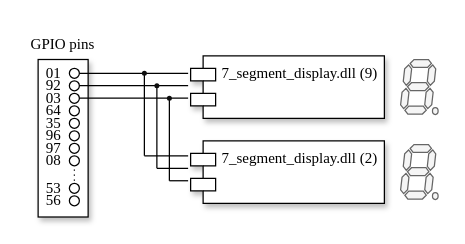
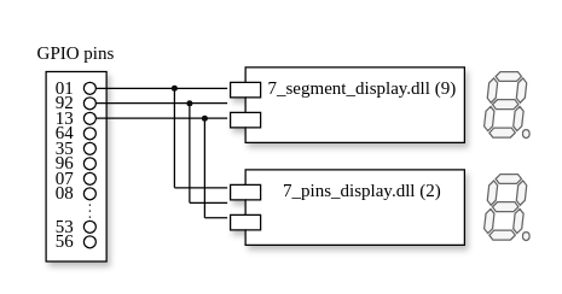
  <mxCell id="0" />
  <mxCell id="1" parent="0" />
  <mxCell id="2" value="" style="rounded=0;whiteSpace=wrap;html=1;shadow=1;" vertex="1" parent="1"><mxGeometry x="30" y="47" width="40" height="126" as="geometry" /></mxCell>
  <mxCell id="3" value="7_segment_display.dll (9)" style="shape=module;align=left;spacingLeft=20;align=center;verticalAlign=top;whiteSpace=wrap;html=1;fontFamily=Computer Modern;shadow=1;" vertex="1" parent="1"><mxGeometry x="152" y="44" width="155" height="50" as="geometry" /></mxCell>
  <mxCell id="4" value="" style="ellipse;whiteSpace=wrap;html=1;aspect=fixed;fontFamily=Computer Modern;" vertex="1" parent="1"><mxGeometry x="55" y="54" width="8" height="8" as="geometry" /></mxCell>
  <mxCell id="5" value="" style="ellipse;whiteSpace=wrap;html=1;aspect=fixed;fontFamily=Computer Modern;" vertex="1" parent="1"><mxGeometry x="55" y="64" width="8" height="8" as="geometry" /></mxCell>
  <mxCell id="6" value="" style="ellipse;whiteSpace=wrap;html=1;aspect=fixed;fontFamily=Computer Modern;" vertex="1" parent="1"><mxGeometry x="55" y="74" width="8" height="8" as="geometry" /></mxCell>
  <mxCell id="7" value="" style="ellipse;whiteSpace=wrap;html=1;aspect=fixed;fontFamily=Computer Modern;" vertex="1" parent="1"><mxGeometry x="55" y="84" width="8" height="8" as="geometry" /></mxCell>
  <mxCell id="8" value="" style="ellipse;whiteSpace=wrap;html=1;aspect=fixed;fontFamily=Computer Modern;" vertex="1" parent="1"><mxGeometry x="55" y="94" width="8" height="8" as="geometry" /></mxCell>
  <mxCell id="9" value="" style="ellipse;whiteSpace=wrap;html=1;aspect=fixed;fontFamily=Computer Modern;" vertex="1" parent="1"><mxGeometry x="55" y="104" width="8" height="8" as="geometry" /></mxCell>
  <mxCell id="10" value="" style="ellipse;whiteSpace=wrap;html=1;aspect=fixed;fontFamily=Computer Modern;" vertex="1" parent="1"><mxGeometry x="55" y="114" width="8" height="8" as="geometry" /></mxCell>
  <mxCell id="11" value="" style="ellipse;whiteSpace=wrap;html=1;aspect=fixed;fontFamily=Computer Modern;" vertex="1" parent="1"><mxGeometry x="55" y="124" width="8" height="8" as="geometry" /></mxCell>
  <mxCell id="12" value="01" style="text;html=1;strokeColor=none;fillColor=none;align=center;verticalAlign=middle;whiteSpace=wrap;rounded=0;fontFamily=Computer Modern;" vertex="1" parent="1"><mxGeometry x="40" y="52" width="5" height="12" as="geometry" /></mxCell>
  <mxCell id="13" value="92" style="text;html=1;strokeColor=none;fillColor=none;align=center;verticalAlign=middle;whiteSpace=wrap;rounded=0;fontFamily=Computer Modern;" vertex="1" parent="1"><mxGeometry x="40" y="62" width="5" height="12" as="geometry" /></mxCell>
- <mxCell id="14" value="03" style="text;html=1;strokeColor=none;fillColor=none;align=center;verticalAlign=middle;whiteSpace=wrap;rounded=0;fontFamily=Computer Modern;" vertex="1" parent="1"><mxGeometry x="40" y="72" width="5" height="12" as="geometry" /></mxCell>
+ <mxCell id="14" value="13" style="text;html=1;strokeColor=none;fillColor=none;align=center;verticalAlign=middle;whiteSpace=wrap;rounded=0;fontFamily=Computer Modern;" vertex="1" parent="1"><mxGeometry x="40" y="72" width="5" height="12" as="geometry" /></mxCell>
  <mxCell id="15" value="64" style="text;html=1;strokeColor=none;fillColor=none;align=center;verticalAlign=middle;whiteSpace=wrap;rounded=0;fontFamily=Computer Modern;" vertex="1" parent="1"><mxGeometry x="40" y="82" width="5" height="12" as="geometry" /></mxCell>
  <mxCell id="16" value="35" style="text;html=1;strokeColor=none;fillColor=none;align=center;verticalAlign=middle;whiteSpace=wrap;rounded=0;fontFamily=Computer Modern;" vertex="1" parent="1"><mxGeometry x="40" y="92" width="5" height="12" as="geometry" /></mxCell>
  <mxCell id="17" value="96&lt;br&gt;" style="text;html=1;strokeColor=none;fillColor=none;align=center;verticalAlign=middle;whiteSpace=wrap;rounded=0;fontFamily=Computer Modern;" vertex="1" parent="1"><mxGeometry x="40" y="102" width="5" height="12" as="geometry" /></mxCell>
- <mxCell id="18" value="97" style="text;html=1;strokeColor=none;fillColor=none;align=center;verticalAlign=middle;whiteSpace=wrap;rounded=0;fontFamily=Computer Modern;" vertex="1" parent="1"><mxGeometry x="40" y="112" width="5" height="12" as="geometry" /></mxCell>
+ <mxCell id="18" value="07" style="text;html=1;strokeColor=none;fillColor=none;align=center;verticalAlign=middle;whiteSpace=wrap;rounded=0;fontFamily=Computer Modern;" vertex="1" parent="1"><mxGeometry x="40" y="112" width="5" height="12" as="geometry" /></mxCell>
  <mxCell id="19" value="08" style="text;html=1;strokeColor=none;fillColor=none;align=center;verticalAlign=middle;whiteSpace=wrap;rounded=0;fontFamily=Computer Modern;" vertex="1" parent="1"><mxGeometry x="40" y="122" width="5" height="12" as="geometry" /></mxCell>
- <mxCell id="20" value="7_segment_display.dll (2)" style="shape=module;align=left;spacingLeft=20;align=center;verticalAlign=top;whiteSpace=wrap;html=1;fontFamily=Computer Modern;shadow=1;" vertex="1" parent="1"><mxGeometry x="152" y="112" width="155" height="50" as="geometry" /></mxCell>
+ <mxCell id="20" value="7_pins_display.dll (2)" style="shape=module;align=left;spacingLeft=20;align=center;verticalAlign=top;whiteSpace=wrap;html=1;fontFamily=Computer Modern;shadow=1;" vertex="1" parent="1"><mxGeometry x="152" y="112" width="155" height="50" as="geometry" /></mxCell>
  <mxCell id="21" value="" style="endArrow=none;html=1;rounded=0;exitX=1;exitY=0.5;exitDx=0;exitDy=0;fontFamily=Computer Modern;" edge="1" parent="1" source="4"><mxGeometry width="50" height="50" relative="1" as="geometry"><mxPoint x="80" y="104" as="sourcePoint" /><mxPoint x="150" y="58" as="targetPoint" /></mxGeometry></mxCell>
  <mxCell id="22" value="" style="endArrow=none;html=1;rounded=0;exitX=1;exitY=0.5;exitDx=0;exitDy=0;fontFamily=Computer Modern;" edge="1" parent="1"><mxGeometry width="50" height="50" relative="1" as="geometry"><mxPoint x="63" y="67.89" as="sourcePoint" /><mxPoint x="150" y="67.89" as="targetPoint" /></mxGeometry></mxCell>
  <mxCell id="23" value="" style="endArrow=none;html=1;rounded=0;exitX=1;exitY=0.5;exitDx=0;exitDy=0;fontFamily=Computer Modern;" edge="1" parent="1"><mxGeometry width="50" height="50" relative="1" as="geometry"><mxPoint x="63" y="77.89" as="sourcePoint" /><mxPoint x="150" y="77.89" as="targetPoint" /></mxGeometry></mxCell>
  <mxCell id="24" value="" style="endArrow=none;html=1;rounded=0;fontFamily=Computer Modern;" edge="1" parent="1"><mxGeometry width="50" height="50" relative="1" as="geometry"><mxPoint x="115" y="124" as="sourcePoint" /><mxPoint x="115" y="58" as="targetPoint" /></mxGeometry></mxCell>
  <mxCell id="25" value="" style="endArrow=none;html=1;rounded=0;fontFamily=Computer Modern;" edge="1" parent="1"><mxGeometry width="50" height="50" relative="1" as="geometry"><mxPoint x="125" y="134" as="sourcePoint" /><mxPoint x="125" y="68" as="targetPoint" /></mxGeometry></mxCell>
  <mxCell id="26" value="" style="endArrow=none;html=1;rounded=0;fontFamily=Computer Modern;" edge="1" parent="1"><mxGeometry width="50" height="50" relative="1" as="geometry"><mxPoint x="135" y="144" as="sourcePoint" /><mxPoint x="135" y="78" as="targetPoint" /></mxGeometry></mxCell>
  <mxCell id="27" value="" style="ellipse;whiteSpace=wrap;html=1;aspect=fixed;fillColor=#0D0D0D;strokeColor=none;fontSize=3;fontFamily=Computer Modern;" vertex="1" parent="1"><mxGeometry x="113" y="56" width="4" height="4" as="geometry" /></mxCell>
  <mxCell id="28" value="" style="ellipse;whiteSpace=wrap;html=1;aspect=fixed;fillColor=#0D0D0D;strokeColor=none;fontSize=3;fontFamily=Computer Modern;" vertex="1" parent="1"><mxGeometry x="123" y="66" width="4" height="4" as="geometry" /></mxCell>
  <mxCell id="29" value="" style="ellipse;whiteSpace=wrap;html=1;aspect=fixed;fillColor=#0D0D0D;strokeColor=none;fontSize=3;fontFamily=Computer Modern;" vertex="1" parent="1"><mxGeometry x="133" y="76" width="4" height="4" as="geometry" /></mxCell>
  <mxCell id="30" value="" style="endArrow=none;html=1;rounded=0;fontFamily=Computer Modern;" edge="1" parent="1"><mxGeometry width="50" height="50" relative="1" as="geometry"><mxPoint x="115" y="124" as="sourcePoint" /><mxPoint x="150" y="124" as="targetPoint" /></mxGeometry></mxCell>
  <mxCell id="31" value="" style="endArrow=none;html=1;rounded=0;fontFamily=Computer Modern;" edge="1" parent="1"><mxGeometry width="50" height="50" relative="1" as="geometry"><mxPoint x="125" y="134" as="sourcePoint" /><mxPoint x="150" y="134" as="targetPoint" /></mxGeometry></mxCell>
  <mxCell id="32" value="" style="endArrow=none;html=1;rounded=0;fontFamily=Computer Modern;" edge="1" parent="1"><mxGeometry width="50" height="50" relative="1" as="geometry"><mxPoint x="135" y="144" as="sourcePoint" /><mxPoint x="150" y="144" as="targetPoint" /></mxGeometry></mxCell>
  <mxCell id="33" value="" style="verticalLabelPosition=bottom;shadow=0;dashed=0;align=center;html=1;verticalAlign=top;shape=mxgraph.electrical.opto_electronics.7_segment_display_with_dp;pointerEvents=1;fillColor=#f5f5f5;strokeColor=#666666;fontColor=#333333;fontFamily=Computer Modern;" vertex="1" parent="1"><mxGeometry x="320" y="47" width="30" height="44" as="geometry" /></mxCell>
  <mxCell id="34" value="" style="verticalLabelPosition=bottom;shadow=0;dashed=0;align=center;html=1;verticalAlign=top;shape=mxgraph.electrical.opto_electronics.7_segment_display_with_dp;pointerEvents=1;fillColor=#f5f5f5;fontColor=#333333;strokeColor=#666666;fontFamily=Computer Modern;" vertex="1" parent="1"><mxGeometry x="320" y="115" width="30" height="44" as="geometry" /></mxCell>
  <mxCell id="35" value="" style="ellipse;whiteSpace=wrap;html=1;aspect=fixed;fontFamily=Computer Modern;" vertex="1" parent="1"><mxGeometry x="55" y="146" width="8" height="8" as="geometry" /></mxCell>
  <mxCell id="36" value="" style="ellipse;whiteSpace=wrap;html=1;aspect=fixed;fontFamily=Computer Modern;" vertex="1" parent="1"><mxGeometry x="55" y="156" width="8" height="8" as="geometry" /></mxCell>
  <mxCell id="37" value="53" style="text;html=1;strokeColor=none;fillColor=none;align=center;verticalAlign=middle;whiteSpace=wrap;rounded=0;fontFamily=Computer Modern;" vertex="1" parent="1"><mxGeometry x="40" y="144" width="5" height="12" as="geometry" /></mxCell>
  <mxCell id="38" value="56" style="text;html=1;strokeColor=none;fillColor=none;align=center;verticalAlign=middle;whiteSpace=wrap;rounded=0;fontFamily=Computer Modern;" vertex="1" parent="1"><mxGeometry x="40" y="154" width="5" height="12" as="geometry" /></mxCell>
  <mxCell id="39" value="" style="endArrow=none;dashed=1;html=1;dashPattern=1 3;strokeWidth=1;rounded=0;entryX=0.5;entryY=1;entryDx=0;entryDy=0;fontFamily=Computer Modern;" edge="1" parent="1" target="11"><mxGeometry width="50" height="50" relative="1" as="geometry"><mxPoint x="59" y="144" as="sourcePoint" /><mxPoint x="59" y="172" as="targetPoint" /></mxGeometry></mxCell>
  <mxCell id="40" value="GPIO pins" style="text;html=1;strokeColor=none;fillColor=none;align=center;verticalAlign=middle;whiteSpace=wrap;rounded=0;fontFamily=Computer Modern;" vertex="1" parent="1"><mxGeometry x="20" y="20" width="60" height="30" as="geometry" /></mxCell>
